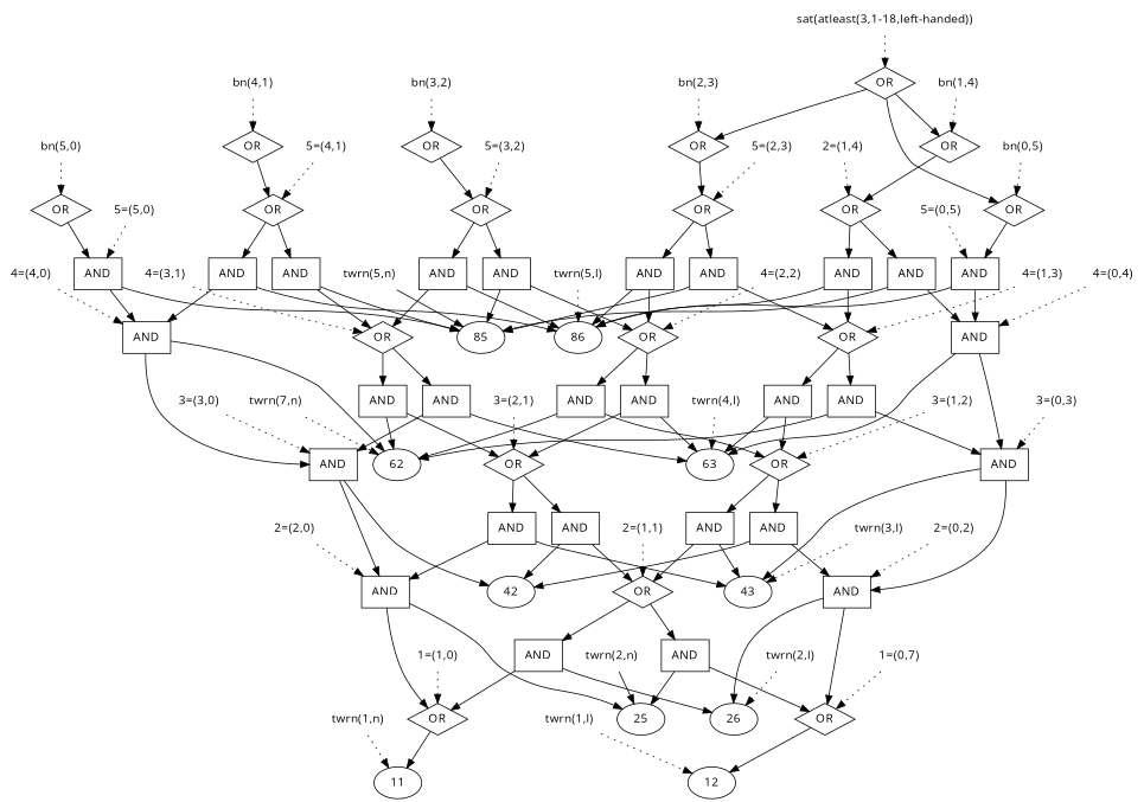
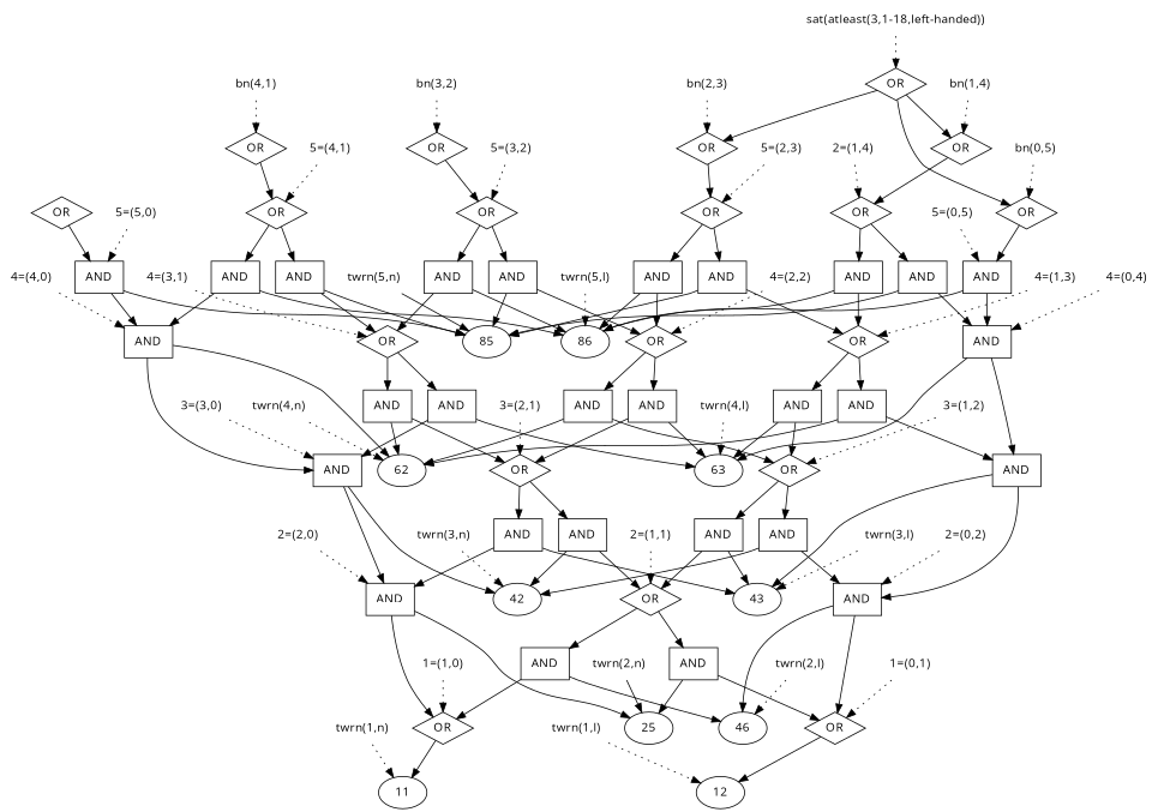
  digraph {
    fontname="Open Sans"
    node [fontname="Open Sans" shape=plaintext]
    edge [fontname="Open Sans"]
    n1 [fillcolor=white label=OR shape=diamond style=filled]
    11 [shape=""]
    n3 [fillcolor=white label=OR shape=diamond style=filled]
    12 [shape=""]
    n5 [fillcolor=white label=AND shape=box style=filled]
    25 [shape=""]
    n7 [fillcolor=white label=AND shape=box style=filled]
-   26 [shape=""]
+   26 [label=46 shape=""]
    n9 [fillcolor=white label=AND shape=box style=filled]
    n10 [fillcolor=white label=AND shape=box style=filled]
    n11 [fillcolor=white label=OR shape=diamond style=filled]
    n12 [fillcolor=white label=AND shape=box style=filled]
    42 [shape=""]
    n14 [fillcolor=white label=AND shape=box style=filled]
    43 [shape=""]
    n16 [fillcolor=white label=AND shape=box style=filled]
    n17 [fillcolor=white label=AND shape=box style=filled]
    n18 [fillcolor=white label=AND shape=box style=filled]
    n19 [fillcolor=white label=AND shape=box style=filled]
    n20 [fillcolor=white label=OR shape=diamond style=filled]
    n21 [fillcolor=white label=OR shape=diamond style=filled]
    n22 [fillcolor=white label=AND shape=box style=filled]
    62 [shape=""]
    n24 [fillcolor=white label=AND shape=box style=filled]
    63 [shape=""]
    n26 [fillcolor=white label=AND shape=box style=filled]
    n27 [fillcolor=white label=AND shape=box style=filled]
    n28 [fillcolor=white label=AND shape=box style=filled]
    n29 [fillcolor=white label=AND shape=box style=filled]
    n30 [fillcolor=white label=AND shape=box style=filled]
    n31 [fillcolor=white label=AND shape=box style=filled]
    n32 [fillcolor=white label=OR shape=diamond style=filled]
    n33 [fillcolor=white label=OR shape=diamond style=filled]
    n34 [fillcolor=white label=OR shape=diamond style=filled]
    n35 [fillcolor=white label=AND shape=box style=filled]
    85 [shape=""]
    n37 [fillcolor=white label=AND shape=box style=filled]
    86 [shape=""]
    n39 [fillcolor=white label=AND shape=box style=filled]
    n40 [fillcolor=white label=AND shape=box style=filled]
    n41 [fillcolor=white label=AND shape=box style=filled]
    n42 [fillcolor=white label=AND shape=box style=filled]
    n43 [fillcolor=white label=AND shape=box style=filled]
    n44 [fillcolor=white label=AND shape=box style=filled]
    n45 [fillcolor=white label=AND shape=box style=filled]
    n46 [fillcolor=white label=AND shape=box style=filled]
    n47 [fillcolor=white label=OR shape=diamond style=filled]
    n48 [fillcolor=white label=OR shape=diamond style=filled]
    n49 [fillcolor=white label=OR shape=diamond style=filled]
    n50 [fillcolor=white label=OR shape=diamond style=filled]
    n51 [fillcolor=white label=OR shape=diamond style=filled]
    n52 [fillcolor=white label=OR shape=diamond style=filled]
    n53 [fillcolor=white label=OR shape=diamond style=filled]
    n54 [fillcolor=white label=OR shape=diamond style=filled]
    n55 [fillcolor=white label=OR shape=diamond style=filled]
    n56 [fillcolor=white label=OR shape=diamond style=filled]
    n57 [fillcolor=white label=OR shape=diamond style=filled]
    n58 [label="5=(5,0)"]
    n59 [label="twrn(2,n)"]
    n60 [label="1=(1,0)"]
    n61 [label="3=(2,1)"]
    n62 [label="2=(1,4)"]
    n63 [label="bn(2,3)"]
    n64 [label="3=(3,0)"]
    n65 [label="5=(4,1)"]
-   n66 [label="bn(5,0)"]
    n67 [label="4=(1,3)"]
    n68 [label="2=(0,2)"]
-   n69 [label="1=(0,7)"]
+   n69 [label="1=(0,1)"]
+   n70 [label="twrn(3,n)"]
    n71 [label="5=(3,2)"]
    n72 [label="bn(0,5)"]
    n73 [label="4=(2,2)"]
    n74 [label="twrn(5,l)"]
    n75 [label="bn(3,2)"]
    n76 [label="twrn(4,l)"]
-   n77 [label="3=(0,3)"]
    n78 [label="twrn(5,n)"]
    n79 [label="5=(0,5)"]
    n80 [label="2=(1,1)"]
    n81 [label="twrn(2,l)"]
    n82 [label="twrn(3,l)"]
    n83 [label="3=(1,2)"]
    n84 [label="sat(atleast(3,1-18,left-handed))"]
    n85 [label="bn(1,4)"]
    n86 [label="bn(4,1)"]
-   n87 [label="twrn(7,n)"]
+   n87 [label="twrn(4,n)"]
    n88 [label="4=(4,0)"]
    n89 [label="twrn(1,l)"]
    n90 [label="4=(0,4)"]
    n91 [label="5=(2,3)"]
    n92 [label="4=(3,1)"]
    n93 [label="twrn(1,n)"]
    n94 [label="2=(2,0)"]
    n1 -> 11
    n3 -> 12
    n5 -> n1
    n5 -> 25
    n7 -> n1
    n7 -> 26
    n9 -> n3
    n9 -> 25
    n10 -> n3
    n10 -> 26
    n11 -> n7
    n11 -> n9
    n12 -> n5
    n12 -> 42
    n14 -> n5
    n14 -> 43
    n16 -> n11
    n16 -> 42
    n17 -> n11
    n17 -> 43
    n18 -> n10
    n18 -> 42
    n19 -> n10
    n19 -> 43
    n20 -> n14
    n20 -> n16
    n21 -> n17
    n21 -> n18
    n22 -> n12
    n22 -> 62
    n24 -> n12
    n24 -> 63
    n26 -> n20
    n26 -> 62
    n27 -> n20
    n27 -> 63
    n28 -> n21
    n28 -> 62
    n29 -> n21
    n29 -> 63
    n30 -> n19
    n30 -> 62
    n31 -> n19
    n31 -> 63
    n32 -> n24
    n32 -> n26
    n33 -> n27
    n33 -> n28
    n34 -> n29
    n34 -> n30
    n35 -> n22
    n35 -> 85
    n37 -> n22
    n37 -> 86
    n39 -> n32
    n39 -> 85
    n40 -> n32
    n40 -> 86
    n41 -> n33
    n41 -> 85
    n42 -> n33
    n42 -> 86
    n43 -> n34
    n43 -> 85
    n44 -> n34
    n44 -> 86
    n45 -> n31
    n45 -> 85
    n46 -> n31
    n46 -> 86
    n47 -> n37
    n47 -> n39
    n48 -> n40
    n48 -> n41
    n49 -> n42
    n49 -> n43
    n50 -> n44
    n50 -> n45
    n51 -> n35
    n52 -> n47
    n53 -> n48
    n54 -> n49
    n55 -> n50
    n56 -> n46
    n57 -> n54
    n57 -> n55
    n57 -> n56
    n58 -> n35 [style=dotted]
    n59 -> 25 [style=solid]
    n60 -> n1 [style=dotted]
    n61 -> n20 [style=dotted]
    n62 -> n50 [style=dotted]
    n63 -> n54 [style=dotted]
    n64 -> n12 [style=dotted]
    n65 -> n47 [style=dotted]
-   n66 -> n51 [style=dotted]
    n67 -> n34 [style=dotted]
    n68 -> n10 [style=dotted]
    n69 -> n3 [style=dotted]
+   n70 -> 42 [style=dotted]
    n71 -> n48 [style=dotted]
    n72 -> n56 [style=dotted]
    n73 -> n33 [style=dotted]
    n74 -> 86 [style=dotted]
    n75 -> n53 [style=dotted]
    n76 -> 63 [style=dotted]
-   n77 -> n19 [style=dotted]
    n78 -> 85 [style=solid]
    n79 -> n46 [style=dotted]
    n80 -> n11 [style=dotted]
    n81 -> 26 [style=dotted]
    n82 -> 43 [style=dotted]
    n83 -> n21 [style=dotted]
    n84 -> n57 [style=dotted]
    n85 -> n55 [style=dotted]
    n86 -> n52 [style=dotted]
    n87 -> 62 [style=dotted]
    n88 -> n22 [style=dotted]
    n89 -> 12 [style=dotted]
    n90 -> n31 [style=dotted]
    n91 -> n49 [style=dotted]
    n92 -> n32 [style=dotted]
    n93 -> 11 [style=dotted]
    n94 -> n5 [style=dotted]
  }
